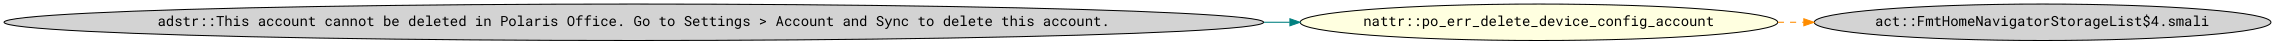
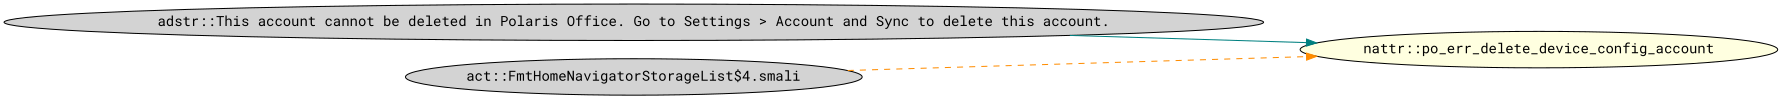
  digraph {
    rankdir=LR
    fontname="Roboto Mono"
    node [style=filled fillcolor=lightgrey fontname="Roboto Mono"]
    edge [fontname="Roboto Mono"]
    "adstr::This account cannot be deleted in Polaris Office. Go to Settings > Account and Sync to delete this account."
    "nattr::po_err_delete_device_config_account" [fillcolor=lightyellow]
    "act::FmtHomeNavigatorStorageList$4.smali"
    "adstr::This account cannot be deleted in Polaris Office. Go to Settings > Account and Sync to delete this account." -> "nattr::po_err_delete_device_config_account" [color=teal style=solid]
-   "nattr::po_err_delete_device_config_account" -> "act::FmtHomeNavigatorStorageList$4.smali" [color=darkorange style=dashed]
+   "act::FmtHomeNavigatorStorageList$4.smali" -> "nattr::po_err_delete_device_config_account" [color=darkorange style=dashed]
  }
